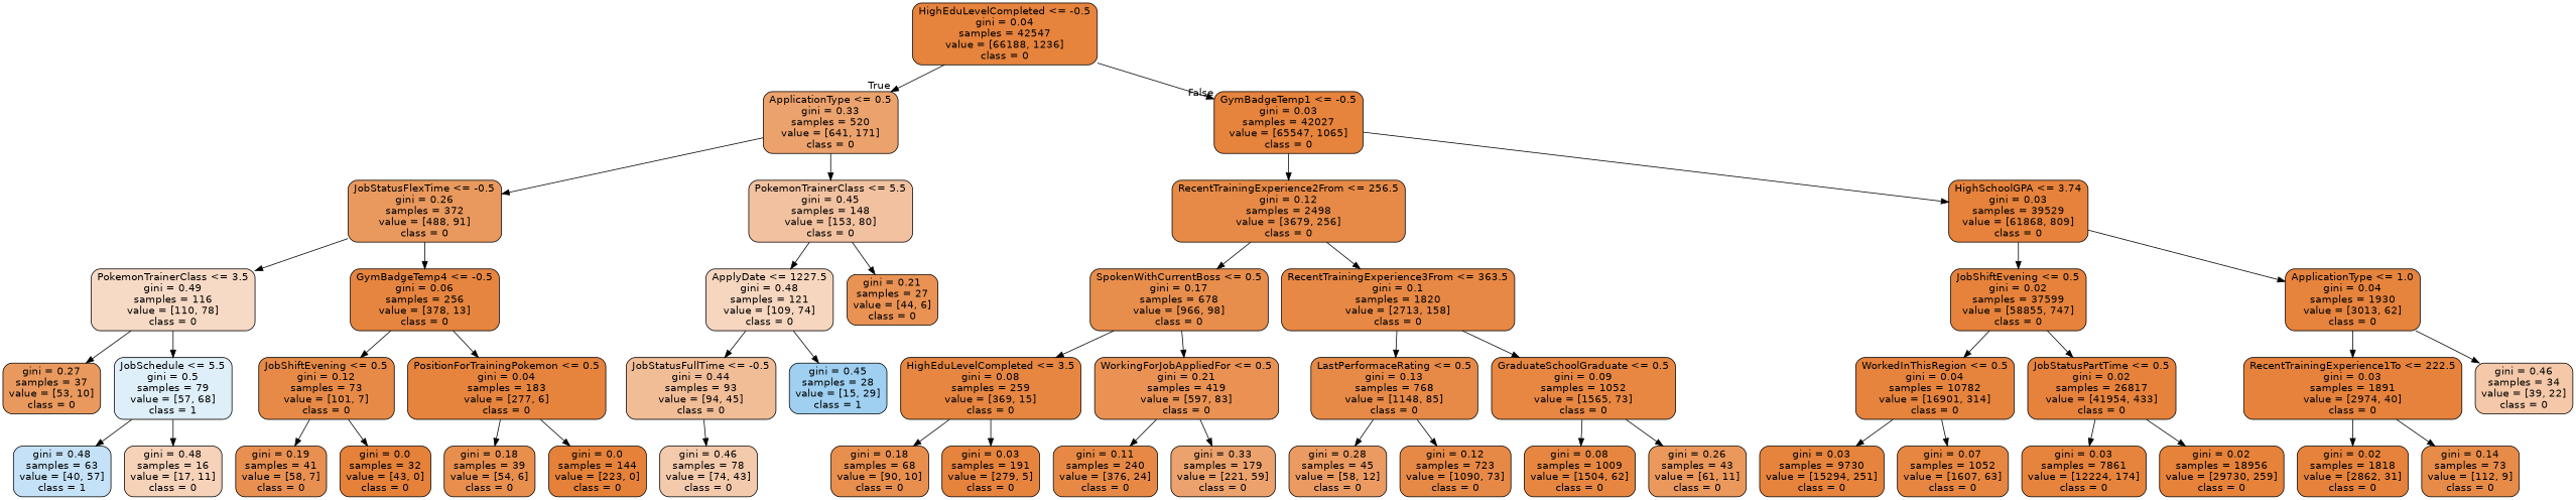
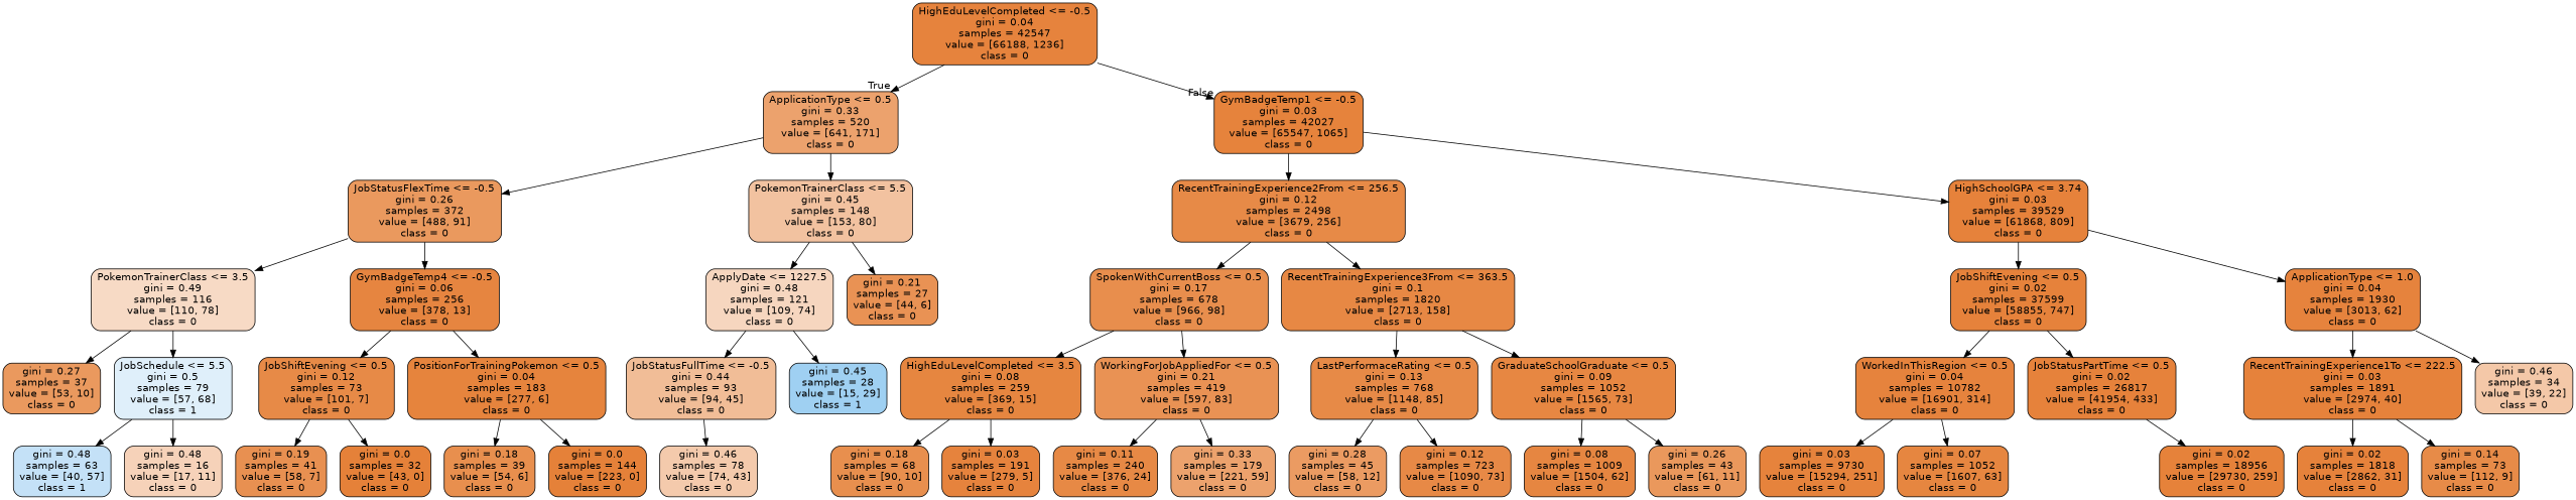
  digraph {
    node [color=black fillcolor="#e58139fc" fontname=helvetica shape=box style="filled, rounded"]
    edge [fontname=helvetica]
    n1 [fillcolor="#e58139fa" label="HighEduLevelCompleted <= -0.5\ngini = 0.04\nsamples = 42547\nvalue = [66188, 1236]\nclass = 0"]
    n2 [fillcolor="#e58139bb" label="ApplicationType <= 0.5\ngini = 0.33\nsamples = 520\nvalue = [641, 171]\nclass = 0"]
    n3 [fillcolor="#e58139fb" label="GymBadgeTemp1 <= -0.5\ngini = 0.03\nsamples = 42027\nvalue = [65547, 1065]\nclass = 0"]
    n4 [fillcolor="#e58139cf" label="JobStatusFlexTime <= -0.5\ngini = 0.26\nsamples = 372\nvalue = [488, 91]\nclass = 0"]
    n5 [fillcolor="#e581397a" label="PokemonTrainerClass <= 5.5\ngini = 0.45\nsamples = 148\nvalue = [153, 80]\nclass = 0"]
    n6 [fillcolor="#e58139ed" label="RecentTrainingExperience2From <= 256.5\ngini = 0.12\nsamples = 2498\nvalue = [3679, 256]\nclass = 0"]
    n7 [label="HighSchoolGPA <= 3.74\ngini = 0.03\nsamples = 39529\nvalue = [61868, 809]\nclass = 0"]
    n8 [fillcolor="#e581394a" label="PokemonTrainerClass <= 3.5\ngini = 0.49\nsamples = 116\nvalue = [110, 78]\nclass = 0"]
    n9 [fillcolor="#e58139f6" label="GymBadgeTemp4 <= -0.5\ngini = 0.06\nsamples = 256\nvalue = [378, 13]\nclass = 0"]
    n10 [fillcolor="#e5813952" label="ApplyDate <= 1227.5\ngini = 0.48\nsamples = 121\nvalue = [109, 74]\nclass = 0"]
    n11 [fillcolor="#e58139dc" label="gini = 0.21\nsamples = 27\nvalue = [44, 6]\nclass = 0"]
    n12 [fillcolor="#e58139cf" label="gini = 0.27\nsamples = 37\nvalue = [53, 10]\nclass = 0"]
    n13 [fillcolor="#399de529" label="JobSchedule <= 5.5\ngini = 0.5\nsamples = 79\nvalue = [57, 68]\nclass = 1"]
    n14 [fillcolor="#e58139ed" label="JobShiftEvening <= 0.5\ngini = 0.12\nsamples = 73\nvalue = [101, 7]\nclass = 0"]
    n15 [fillcolor="#e58139f9" label="PositionForTrainingPokemon <= 0.5\ngini = 0.04\nsamples = 183\nvalue = [277, 6]\nclass = 0"]
    n16 [fillcolor="#399de54c" label="gini = 0.48\nsamples = 63\nvalue = [40, 57]\nclass = 1"]
    n17 [fillcolor="#e581395a" label="gini = 0.48\nsamples = 16\nvalue = [17, 11]\nclass = 0"]
    n18 [fillcolor="#e58139e0" label="gini = 0.19\nsamples = 41\nvalue = [58, 7]\nclass = 0"]
    n19 [fillcolor="#e58139ff" label="gini = 0.0\nsamples = 32\nvalue = [43, 0]\nclass = 0"]
    n20 [fillcolor="#e58139e3" label="gini = 0.18\nsamples = 39\nvalue = [54, 6]\nclass = 0"]
    n21 [fillcolor="#e58139ff" label="gini = 0.0\nsamples = 144\nvalue = [223, 0]\nclass = 0"]
    n22 [fillcolor="#e5813985" label="JobStatusFullTime <= -0.5\ngini = 0.44\nsamples = 93\nvalue = [94, 45]\nclass = 0"]
    n23 [fillcolor="#399de57b" label="gini = 0.45\nsamples = 28\nvalue = [15, 29]\nclass = 1"]
    n24 [fillcolor="#e581396b" label="gini = 0.46\nsamples = 78\nvalue = [74, 43]\nclass = 0"]
    n25 [fillcolor="#e58139e5" label="SpokenWithCurrentBoss <= 0.5\ngini = 0.17\nsamples = 678\nvalue = [966, 98]\nclass = 0"]
    n26 [fillcolor="#e58139f0" label="RecentTrainingExperience3From <= 363.5\ngini = 0.1\nsamples = 1820\nvalue = [2713, 158]\nclass = 0"]
    n27 [label="JobShiftEvening <= 0.5\ngini = 0.02\nsamples = 37599\nvalue = [58855, 747]\nclass = 0"]
    n28 [fillcolor="#e58139fa" label="ApplicationType <= 1.0\ngini = 0.04\nsamples = 1930\nvalue = [3013, 62]\nclass = 0"]
    n29 [fillcolor="#e58139f5" label="HighEduLevelCompleted <= 3.5\ngini = 0.08\nsamples = 259\nvalue = [369, 15]\nclass = 0"]
    n30 [fillcolor="#e58139dc" label="WorkingForJobAppliedFor <= 0.5\ngini = 0.21\nsamples = 419\nvalue = [597, 83]\nclass = 0"]
    n31 [fillcolor="#e58139ec" label="LastPerformaceRating <= 0.5\ngini = 0.13\nsamples = 768\nvalue = [1148, 85]\nclass = 0"]
    n32 [fillcolor="#e58139f3" label="GraduateSchoolGraduate <= 0.5\ngini = 0.09\nsamples = 1052\nvalue = [1565, 73]\nclass = 0"]
    n33 [fillcolor="#e58139e3" label="gini = 0.18\nsamples = 68\nvalue = [90, 10]\nclass = 0"]
    n34 [fillcolor="#e58139fa" label="gini = 0.03\nsamples = 191\nvalue = [279, 5]\nclass = 0"]
    n35 [fillcolor="#e58139ef" label="gini = 0.11\nsamples = 240\nvalue = [376, 24]\nclass = 0"]
    n36 [fillcolor="#e58139bb" label="gini = 0.33\nsamples = 179\nvalue = [221, 59]\nclass = 0"]
    n37 [fillcolor="#e58139ca" label="gini = 0.28\nsamples = 45\nvalue = [58, 12]\nclass = 0"]
    n38 [fillcolor="#e58139ee" label="gini = 0.12\nsamples = 723\nvalue = [1090, 73]\nclass = 0"]
    n39 [fillcolor="#e58139f4" label="gini = 0.08\nsamples = 1009\nvalue = [1504, 62]\nclass = 0"]
    n40 [fillcolor="#e58139d1" label="gini = 0.26\nsamples = 43\nvalue = [61, 11]\nclass = 0"]
    n41 [fillcolor="#e58139fa" label="WorkedInThisRegion <= 0.5\ngini = 0.04\nsamples = 10782\nvalue = [16901, 314]\nclass = 0"]
    n42 [label="JobStatusPartTime <= 0.5\ngini = 0.02\nsamples = 26817\nvalue = [41954, 433]\nclass = 0"]
    n43 [label="RecentTrainingExperience1To <= 222.5\ngini = 0.03\nsamples = 1891\nvalue = [2974, 40]\nclass = 0"]
    n44 [fillcolor="#e581396f" label="gini = 0.46\nsamples = 34\nvalue = [39, 22]\nclass = 0"]
    n45 [fillcolor="#e58139fb" label="gini = 0.03\nsamples = 9730\nvalue = [15294, 251]\nclass = 0"]
    n46 [fillcolor="#e58139f5" label="gini = 0.07\nsamples = 1052\nvalue = [1607, 63]\nclass = 0"]
-   n47 [fillcolor="#e58139fb" label="gini = 0.03\nsamples = 7861\nvalue = [12224, 174]\nclass = 0"]
    n48 [fillcolor="#e58139fd" label="gini = 0.02\nsamples = 18956\nvalue = [29730, 259]\nclass = 0"]
    n49 [label="gini = 0.02\nsamples = 1818\nvalue = [2862, 31]\nclass = 0"]
    n50 [fillcolor="#e58139eb" label="gini = 0.14\nsamples = 73\nvalue = [112, 9]\nclass = 0"]
    n1 -> n2 [headlabel=True labelangle=45 labeldistance=2.5]
    n1 -> n3 [headlabel=False labelangle=-45 labeldistance=2.5]
    n2 -> n4
    n2 -> n5
    n3 -> n6
    n3 -> n7
    n4 -> n8
    n4 -> n9
    n5 -> n10
    n5 -> n11
    n6 -> n25
    n6 -> n26
    n7 -> n27
    n7 -> n28
    n8 -> n12
    n8 -> n13
    n9 -> n14
    n9 -> n15
    n10 -> n22
    n10 -> n23
    n13 -> n16
    n13 -> n17
    n14 -> n18
    n14 -> n19
    n15 -> n20
    n15 -> n21
    n22 -> n24
    n25 -> n29
    n25 -> n30
    n26 -> n31
    n26 -> n32
    n27 -> n41
    n27 -> n42
    n28 -> n43
    n28 -> n44
    n29 -> n33
    n29 -> n34
    n30 -> n35
    n30 -> n36
    n31 -> n37
    n31 -> n38
    n32 -> n39
    n32 -> n40
    n41 -> n45
    n41 -> n46
-   n42 -> n47
    n42 -> n48
    n43 -> n49
    n43 -> n50
  }
